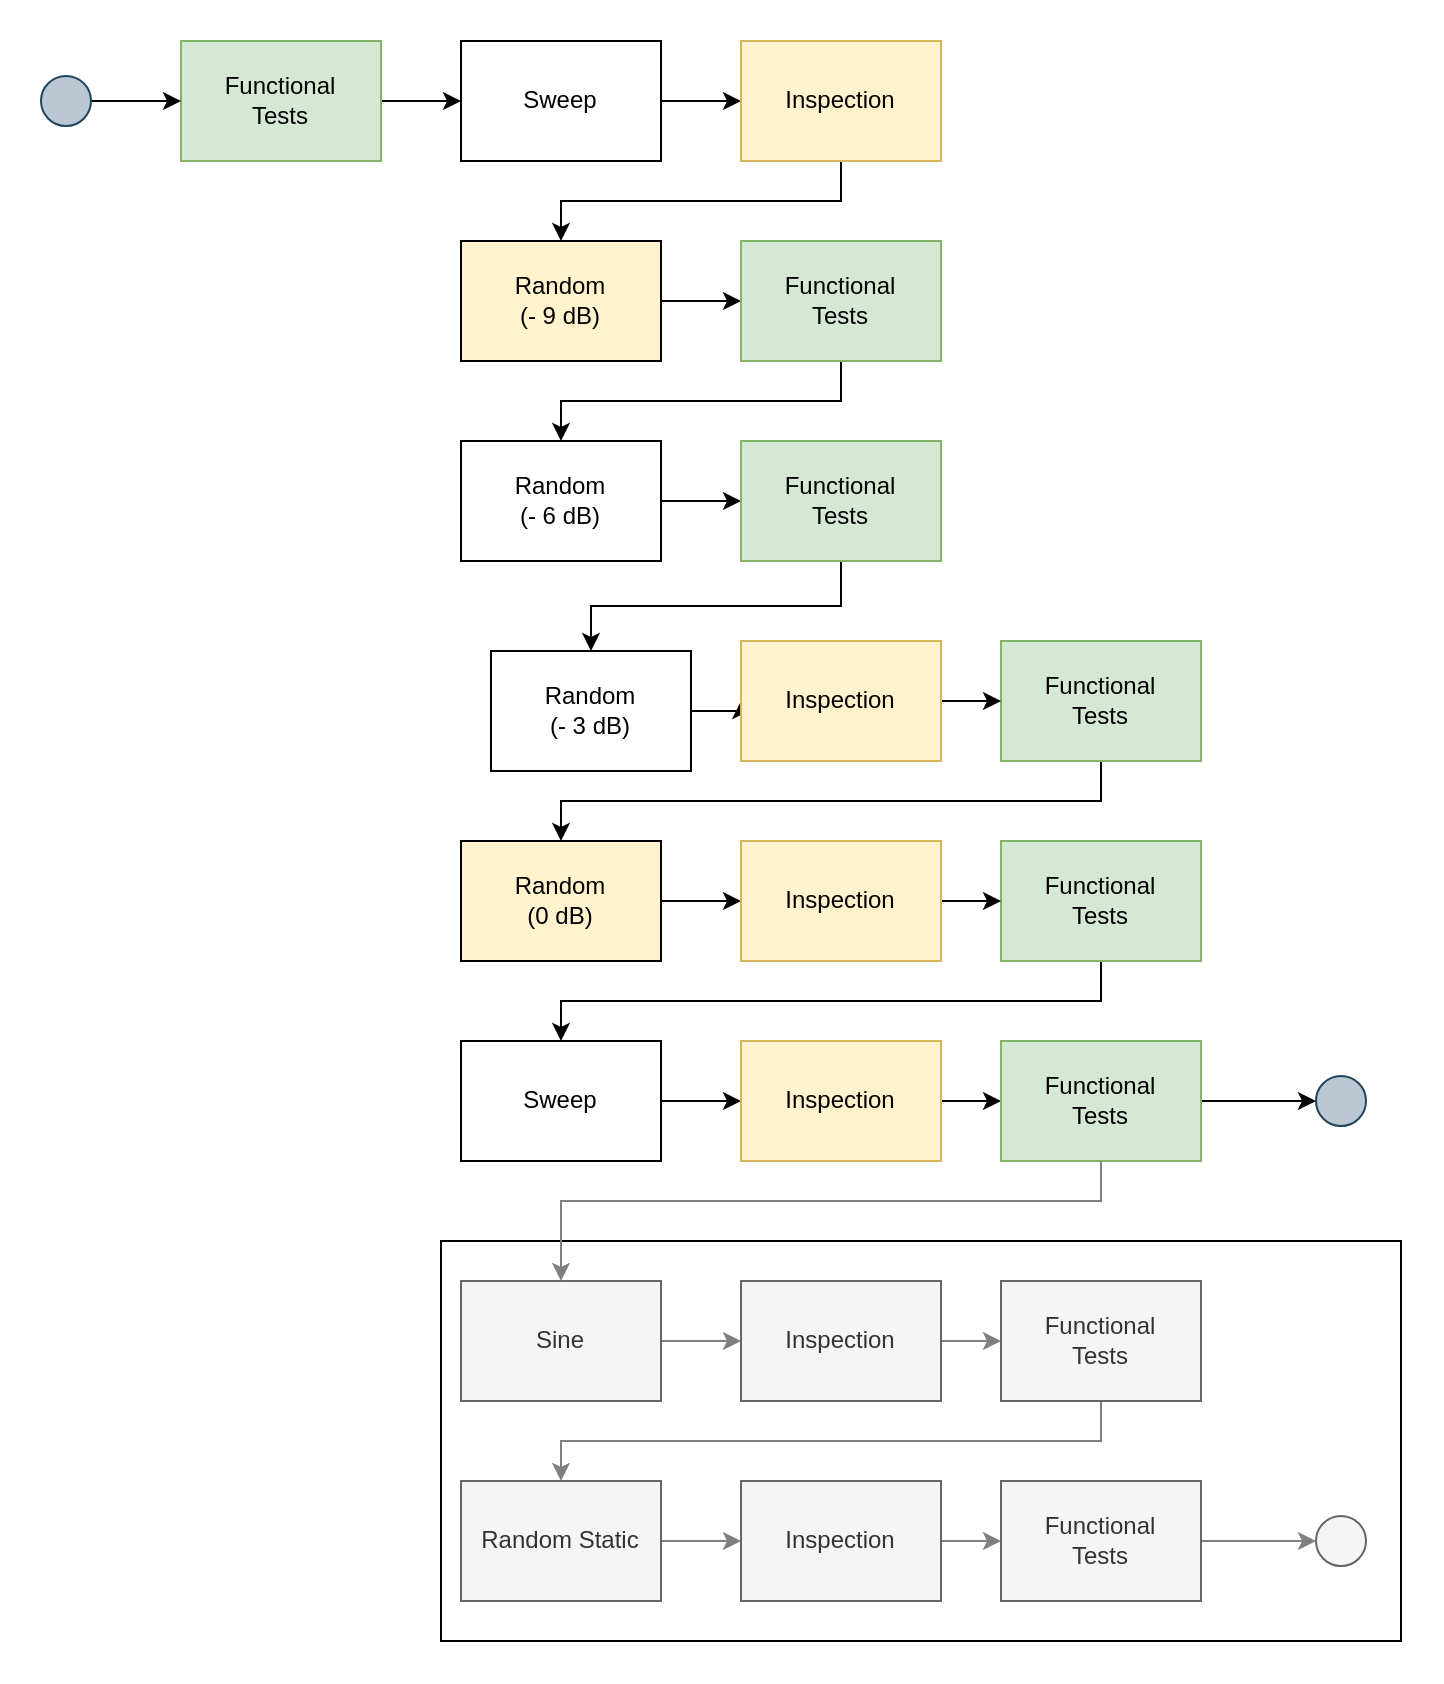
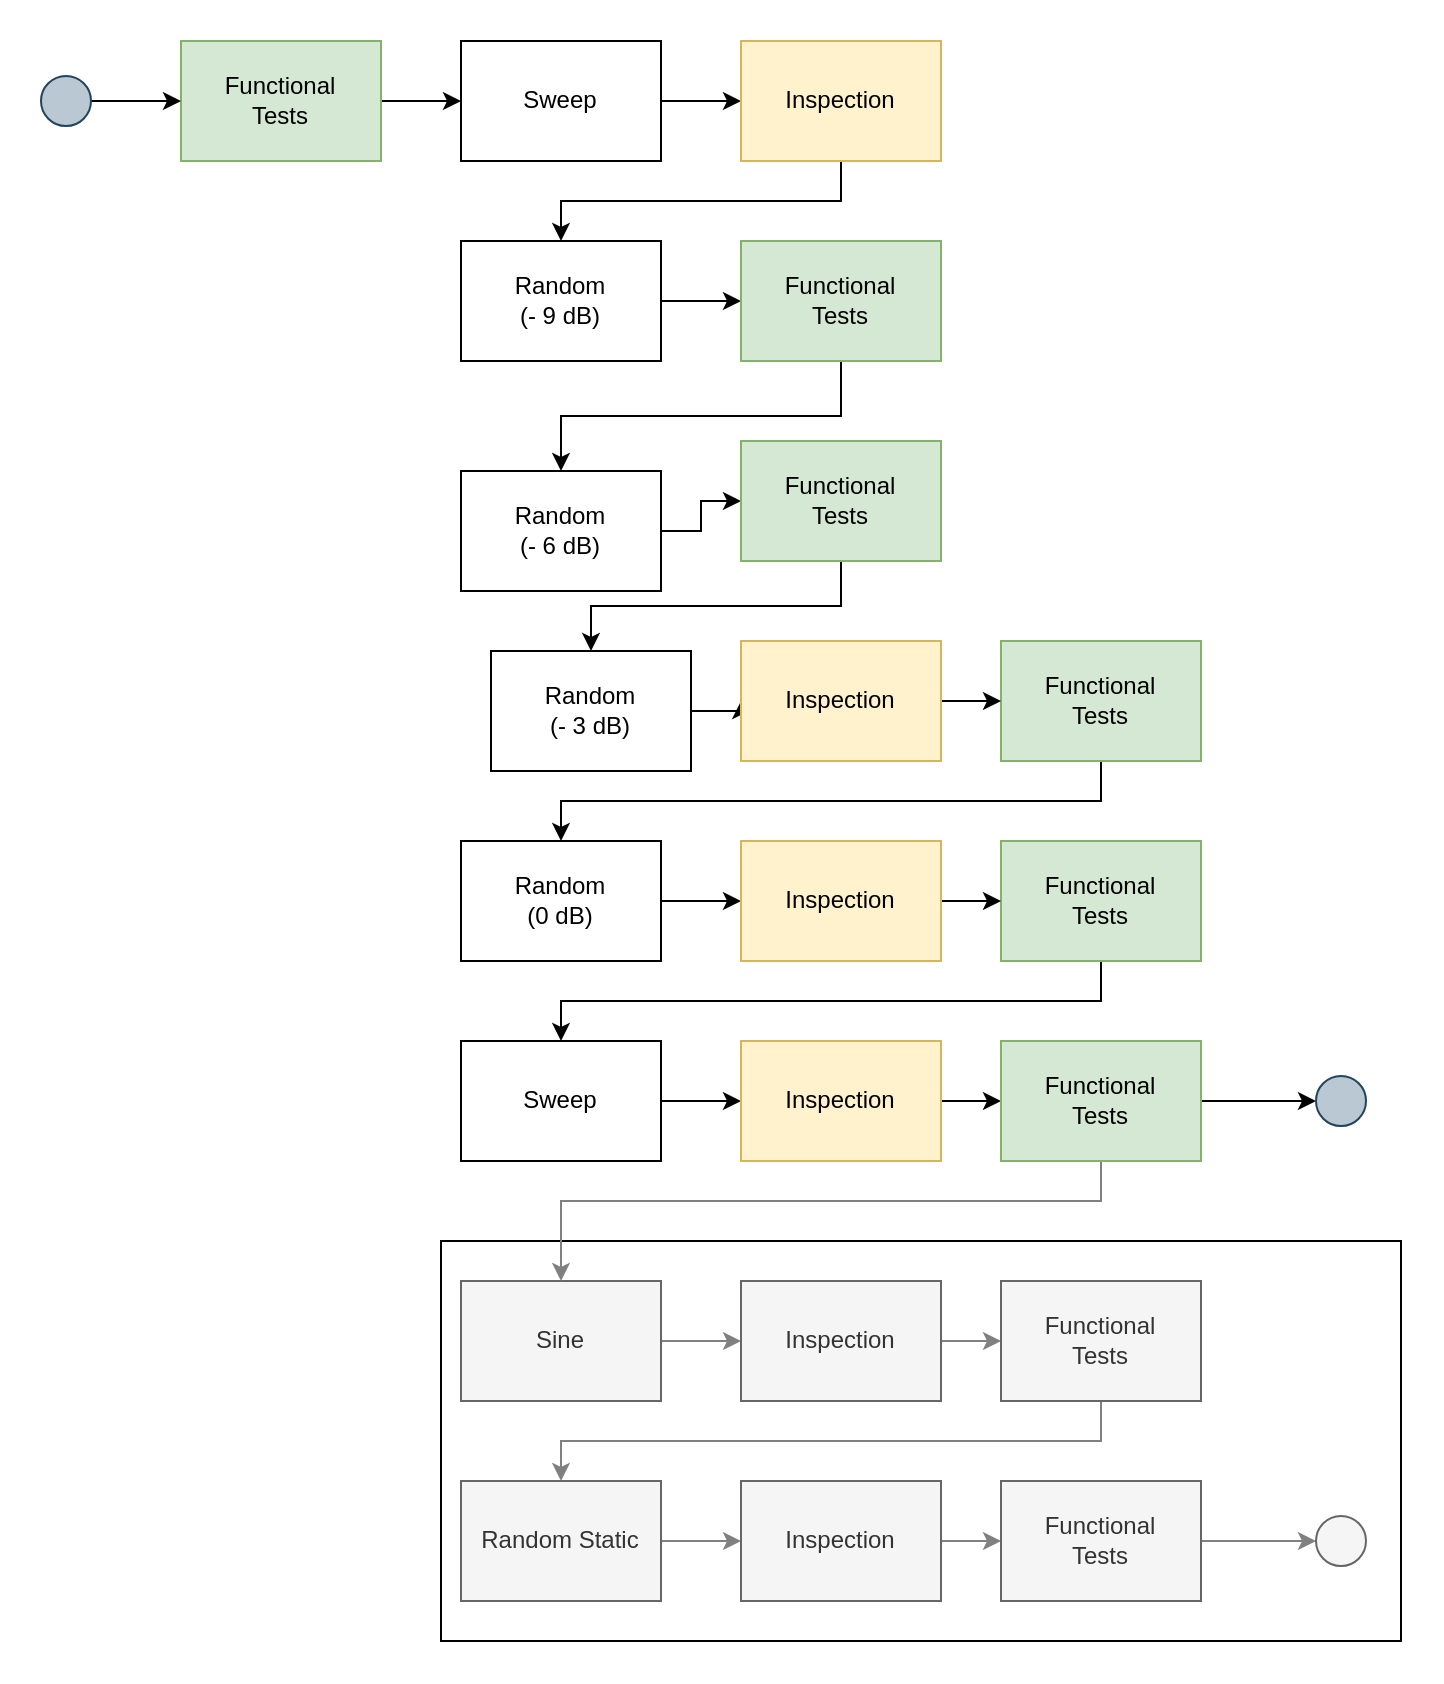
  <mxCell id="0" />
  <mxCell id="1" parent="0" />
  <mxCell id="2" value="" style="rounded=0;whiteSpace=wrap;html=1;" vertex="1" parent="1"><mxGeometry x="220" y="620" width="480" height="200" as="geometry" /></mxCell>
  <mxCell id="3" style="edgeStyle=orthogonalEdgeStyle;rounded=0;orthogonalLoop=1;jettySize=auto;html=1;exitX=1;exitY=0.5;exitDx=0;exitDy=0;entryX=0;entryY=0.5;entryDx=0;entryDy=0;" edge="1" parent="1" source="4" target="12"><mxGeometry relative="1" as="geometry" /></mxCell>
  <mxCell id="4" value="Sweep" style="rounded=0;whiteSpace=wrap;html=1;" vertex="1" parent="1"><mxGeometry x="230" y="20" width="100" height="60" as="geometry" /></mxCell>
  <mxCell id="5" style="edgeStyle=orthogonalEdgeStyle;rounded=0;orthogonalLoop=1;jettySize=auto;html=1;exitX=1;exitY=0.5;exitDx=0;exitDy=0;entryX=0;entryY=0.5;entryDx=0;entryDy=0;" edge="1" parent="1" source="6" target="8"><mxGeometry relative="1" as="geometry" /></mxCell>
- <mxCell id="6" value="Random &lt;br&gt;(- 9 dB)" style="rounded=0;whiteSpace=wrap;html=1;fillColor=#fff2cc;" vertex="1" parent="1"><mxGeometry x="230" y="120" width="100" height="60" as="geometry" /></mxCell>
+ <mxCell id="6" value="Random &lt;br&gt;(- 9 dB)" style="rounded=0;whiteSpace=wrap;html=1;" vertex="1" parent="1"><mxGeometry x="230" y="120" width="100" height="60" as="geometry" /></mxCell>
  <mxCell id="7" style="edgeStyle=orthogonalEdgeStyle;rounded=0;orthogonalLoop=1;jettySize=auto;html=1;exitX=0.5;exitY=1;exitDx=0;exitDy=0;entryX=0.5;entryY=0;entryDx=0;entryDy=0;" edge="1" parent="1" source="8" target="10"><mxGeometry relative="1" as="geometry" /></mxCell>
  <mxCell id="8" value="Functional&lt;br&gt;Tests" style="rounded=0;whiteSpace=wrap;html=1;fillColor=#d5e8d4;strokeColor=#82b366;" vertex="1" parent="1"><mxGeometry x="370" y="120" width="100" height="60" as="geometry" /></mxCell>
  <mxCell id="9" style="edgeStyle=orthogonalEdgeStyle;rounded=0;orthogonalLoop=1;jettySize=auto;html=1;exitX=1;exitY=0.5;exitDx=0;exitDy=0;" edge="1" parent="1" source="10" target="16"><mxGeometry relative="1" as="geometry" /></mxCell>
- <mxCell id="10" value="Random &lt;br&gt;(- 6 dB)" style="rounded=0;whiteSpace=wrap;html=1;" vertex="1" parent="1"><mxGeometry x="230" y="220" width="100" height="60" as="geometry" /></mxCell>
+ <mxCell id="10" value="Random &lt;br&gt;(- 6 dB)" style="rounded=0;whiteSpace=wrap;html=1;" vertex="1" parent="1"><mxGeometry x="230" y="235" width="100" height="60" as="geometry" /></mxCell>
  <mxCell id="11" style="edgeStyle=orthogonalEdgeStyle;rounded=0;orthogonalLoop=1;jettySize=auto;html=1;exitX=0.5;exitY=1;exitDx=0;exitDy=0;entryX=0.5;entryY=0;entryDx=0;entryDy=0;" edge="1" parent="1" source="12" target="6"><mxGeometry relative="1" as="geometry" /></mxCell>
  <mxCell id="12" value="Inspection" style="rounded=0;whiteSpace=wrap;html=1;fillColor=#fff2cc;strokeColor=#d6b656;" vertex="1" parent="1"><mxGeometry x="370" y="20" width="100" height="60" as="geometry" /></mxCell>
  <mxCell id="13" style="edgeStyle=orthogonalEdgeStyle;rounded=0;orthogonalLoop=1;jettySize=auto;html=1;exitX=1;exitY=0.5;exitDx=0;exitDy=0;" edge="1" parent="1" source="14" target="4"><mxGeometry relative="1" as="geometry" /></mxCell>
  <mxCell id="14" value="Functional&lt;br&gt;Tests" style="rounded=0;whiteSpace=wrap;html=1;fillColor=#d5e8d4;strokeColor=#82b366;" vertex="1" parent="1"><mxGeometry x="90" y="20" width="100" height="60" as="geometry" /></mxCell>
  <mxCell id="15" style="edgeStyle=orthogonalEdgeStyle;rounded=0;orthogonalLoop=1;jettySize=auto;html=1;exitX=0.5;exitY=1;exitDx=0;exitDy=0;entryX=0.5;entryY=0;entryDx=0;entryDy=0;" edge="1" parent="1" source="16" target="18"><mxGeometry relative="1" as="geometry" /></mxCell>
  <mxCell id="16" value="Functional&lt;br&gt;Tests" style="rounded=0;whiteSpace=wrap;html=1;fillColor=#d5e8d4;strokeColor=#82b366;" vertex="1" parent="1"><mxGeometry x="370" y="220" width="100" height="60" as="geometry" /></mxCell>
  <mxCell id="17" style="edgeStyle=orthogonalEdgeStyle;rounded=0;orthogonalLoop=1;jettySize=auto;html=1;exitX=1;exitY=0.5;exitDx=0;exitDy=0;entryX=0;entryY=0.5;entryDx=0;entryDy=0;" edge="1" parent="1" source="18" target="26"><mxGeometry relative="1" as="geometry" /></mxCell>
  <mxCell id="18" value="Random &lt;br&gt;(- 3 dB)" style="rounded=0;whiteSpace=wrap;html=1;" vertex="1" parent="1"><mxGeometry x="245" y="325" width="100" height="60" as="geometry" /></mxCell>
  <mxCell id="19" style="edgeStyle=orthogonalEdgeStyle;rounded=0;orthogonalLoop=1;jettySize=auto;html=1;exitX=0.5;exitY=1;exitDx=0;exitDy=0;entryX=0.5;entryY=0;entryDx=0;entryDy=0;" edge="1" parent="1" source="20" target="22"><mxGeometry relative="1" as="geometry" /></mxCell>
  <mxCell id="20" value="Functional&lt;br&gt;Tests" style="rounded=0;whiteSpace=wrap;html=1;fillColor=#d5e8d4;strokeColor=#82b366;" vertex="1" parent="1"><mxGeometry x="500" y="320" width="100" height="60" as="geometry" /></mxCell>
  <mxCell id="21" style="edgeStyle=orthogonalEdgeStyle;rounded=0;orthogonalLoop=1;jettySize=auto;html=1;exitX=1;exitY=0.5;exitDx=0;exitDy=0;entryX=0;entryY=0.5;entryDx=0;entryDy=0;" edge="1" parent="1" source="22" target="28"><mxGeometry relative="1" as="geometry" /></mxCell>
- <mxCell id="22" value="Random &lt;br&gt;(0 dB)" style="rounded=0;whiteSpace=wrap;html=1;fillColor=#fff2cc;" vertex="1" parent="1"><mxGeometry x="230" y="420" width="100" height="60" as="geometry" /></mxCell>
+ <mxCell id="22" value="Random &lt;br&gt;(0 dB)" style="rounded=0;whiteSpace=wrap;html=1;" vertex="1" parent="1"><mxGeometry x="230" y="420" width="100" height="60" as="geometry" /></mxCell>
  <mxCell id="23" style="edgeStyle=orthogonalEdgeStyle;rounded=0;orthogonalLoop=1;jettySize=auto;html=1;exitX=0.5;exitY=1;exitDx=0;exitDy=0;entryX=0.5;entryY=0;entryDx=0;entryDy=0;" edge="1" parent="1" source="24" target="30"><mxGeometry relative="1" as="geometry" /></mxCell>
  <mxCell id="24" value="Functional&lt;br&gt;Tests" style="rounded=0;whiteSpace=wrap;html=1;fillColor=#d5e8d4;strokeColor=#82b366;" vertex="1" parent="1"><mxGeometry x="500" y="420" width="100" height="60" as="geometry" /></mxCell>
  <mxCell id="25" value="" style="edgeStyle=orthogonalEdgeStyle;rounded=0;orthogonalLoop=1;jettySize=auto;html=1;" edge="1" parent="1" source="26" target="20"><mxGeometry relative="1" as="geometry" /></mxCell>
  <mxCell id="26" value="Inspection" style="rounded=0;whiteSpace=wrap;html=1;fillColor=#fff2cc;strokeColor=#d6b656;" vertex="1" parent="1"><mxGeometry x="370" y="320" width="100" height="60" as="geometry" /></mxCell>
  <mxCell id="27" style="edgeStyle=orthogonalEdgeStyle;rounded=0;orthogonalLoop=1;jettySize=auto;html=1;exitX=1;exitY=0.5;exitDx=0;exitDy=0;entryX=0;entryY=0.5;entryDx=0;entryDy=0;" edge="1" parent="1" source="28" target="24"><mxGeometry relative="1" as="geometry" /></mxCell>
  <mxCell id="28" value="Inspection" style="rounded=0;whiteSpace=wrap;html=1;fillColor=#fff2cc;strokeColor=#d6b656;" vertex="1" parent="1"><mxGeometry x="370" y="420" width="100" height="60" as="geometry" /></mxCell>
  <mxCell id="29" style="edgeStyle=orthogonalEdgeStyle;rounded=0;orthogonalLoop=1;jettySize=auto;html=1;exitX=1;exitY=0.5;exitDx=0;exitDy=0;entryX=0;entryY=0.5;entryDx=0;entryDy=0;" edge="1" parent="1" source="30" target="32"><mxGeometry relative="1" as="geometry" /></mxCell>
  <mxCell id="30" value="Sweep" style="rounded=0;whiteSpace=wrap;html=1;" vertex="1" parent="1"><mxGeometry x="230" y="520" width="100" height="60" as="geometry" /></mxCell>
  <mxCell id="31" style="edgeStyle=orthogonalEdgeStyle;rounded=0;orthogonalLoop=1;jettySize=auto;html=1;exitX=1;exitY=0.5;exitDx=0;exitDy=0;entryX=0;entryY=0.5;entryDx=0;entryDy=0;" edge="1" parent="1" source="32" target="37"><mxGeometry relative="1" as="geometry" /></mxCell>
  <mxCell id="32" value="Inspection" style="rounded=0;whiteSpace=wrap;html=1;fillColor=#fff2cc;strokeColor=#d6b656;" vertex="1" parent="1"><mxGeometry x="370" y="520" width="100" height="60" as="geometry" /></mxCell>
  <mxCell id="33" style="edgeStyle=orthogonalEdgeStyle;rounded=0;orthogonalLoop=1;jettySize=auto;html=1;exitX=1;exitY=0.5;exitDx=0;exitDy=0;entryX=0;entryY=0.5;entryDx=0;entryDy=0;strokeColor=#808080;" edge="1" parent="1" source="34" target="39"><mxGeometry relative="1" as="geometry" /></mxCell>
  <mxCell id="34" value="Sine" style="rounded=0;whiteSpace=wrap;html=1;fillColor=#f5f5f5;fontColor=#333333;strokeColor=#666666;" vertex="1" parent="1"><mxGeometry x="230" y="640" width="100" height="60" as="geometry" /></mxCell>
  <mxCell id="35" style="edgeStyle=orthogonalEdgeStyle;rounded=0;orthogonalLoop=1;jettySize=auto;html=1;exitX=0.5;exitY=1;exitDx=0;exitDy=0;strokeColor=#808080;" edge="1" parent="1" source="37" target="34"><mxGeometry relative="1" as="geometry"><Array as="points"><mxPoint x="550" y="600" /><mxPoint x="280" y="600" /></Array></mxGeometry></mxCell>
  <mxCell id="36" style="edgeStyle=orthogonalEdgeStyle;rounded=0;orthogonalLoop=1;jettySize=auto;html=1;exitX=1;exitY=0.5;exitDx=0;exitDy=0;entryX=0;entryY=0.5;entryDx=0;entryDy=0;" edge="1" parent="1" source="37" target="51"><mxGeometry relative="1" as="geometry" /></mxCell>
  <mxCell id="37" value="Functional&lt;br&gt;Tests" style="rounded=0;whiteSpace=wrap;html=1;fillColor=#d5e8d4;strokeColor=#82b366;" vertex="1" parent="1"><mxGeometry x="500" y="520" width="100" height="60" as="geometry" /></mxCell>
  <mxCell id="38" style="edgeStyle=orthogonalEdgeStyle;rounded=0;orthogonalLoop=1;jettySize=auto;html=1;exitX=1;exitY=0.5;exitDx=0;exitDy=0;entryX=0;entryY=0.5;entryDx=0;entryDy=0;strokeColor=#808080;" edge="1" parent="1" source="39" target="41"><mxGeometry relative="1" as="geometry" /></mxCell>
  <mxCell id="39" value="Inspection" style="rounded=0;whiteSpace=wrap;html=1;fillColor=#f5f5f5;strokeColor=#666666;fontColor=#333333;" vertex="1" parent="1"><mxGeometry x="370" y="640" width="100" height="60" as="geometry" /></mxCell>
  <mxCell id="40" style="edgeStyle=orthogonalEdgeStyle;rounded=0;orthogonalLoop=1;jettySize=auto;html=1;exitX=0.5;exitY=1;exitDx=0;exitDy=0;entryX=0.5;entryY=0;entryDx=0;entryDy=0;strokeColor=#808080;" edge="1" parent="1" source="41" target="43"><mxGeometry relative="1" as="geometry" /></mxCell>
  <mxCell id="41" value="Functional&lt;br&gt;Tests" style="rounded=0;whiteSpace=wrap;html=1;fillColor=#f5f5f5;strokeColor=#666666;fontColor=#333333;" vertex="1" parent="1"><mxGeometry x="500" y="640" width="100" height="60" as="geometry" /></mxCell>
  <mxCell id="42" style="edgeStyle=orthogonalEdgeStyle;rounded=0;orthogonalLoop=1;jettySize=auto;html=1;exitX=1;exitY=0.5;exitDx=0;exitDy=0;entryX=0;entryY=0.5;entryDx=0;entryDy=0;strokeColor=#808080;" edge="1" parent="1" source="43" target="45"><mxGeometry relative="1" as="geometry" /></mxCell>
  <mxCell id="43" value="Random Static" style="rounded=0;whiteSpace=wrap;html=1;fillColor=#f5f5f5;fontColor=#333333;strokeColor=#666666;" vertex="1" parent="1"><mxGeometry x="230" y="740" width="100" height="60" as="geometry" /></mxCell>
  <mxCell id="44" style="edgeStyle=orthogonalEdgeStyle;rounded=0;orthogonalLoop=1;jettySize=auto;html=1;exitX=1;exitY=0.5;exitDx=0;exitDy=0;entryX=0;entryY=0.5;entryDx=0;entryDy=0;strokeColor=#808080;" edge="1" parent="1" source="45" target="47"><mxGeometry relative="1" as="geometry" /></mxCell>
  <mxCell id="45" value="Inspection" style="rounded=0;whiteSpace=wrap;html=1;fillColor=#f5f5f5;strokeColor=#666666;fontColor=#333333;" vertex="1" parent="1"><mxGeometry x="370" y="740" width="100" height="60" as="geometry" /></mxCell>
  <mxCell id="46" style="edgeStyle=orthogonalEdgeStyle;rounded=0;orthogonalLoop=1;jettySize=auto;html=1;exitX=1;exitY=0.5;exitDx=0;exitDy=0;entryX=0;entryY=0.5;entryDx=0;entryDy=0;strokeColor=#808080;" edge="1" parent="1" source="47" target="50"><mxGeometry relative="1" as="geometry" /></mxCell>
  <mxCell id="47" value="Functional&lt;br&gt;Tests" style="rounded=0;whiteSpace=wrap;html=1;fillColor=#f5f5f5;strokeColor=#666666;fontColor=#333333;" vertex="1" parent="1"><mxGeometry x="500" y="740" width="100" height="60" as="geometry" /></mxCell>
  <mxCell id="48" style="edgeStyle=orthogonalEdgeStyle;rounded=0;orthogonalLoop=1;jettySize=auto;html=1;exitX=1;exitY=0.5;exitDx=0;exitDy=0;entryX=0;entryY=0.5;entryDx=0;entryDy=0;" edge="1" parent="1" source="49" target="14"><mxGeometry relative="1" as="geometry" /></mxCell>
  <mxCell id="49" value="" style="ellipse;whiteSpace=wrap;html=1;aspect=fixed;fillColor=#bac8d3;strokeColor=#23445d;" vertex="1" parent="1"><mxGeometry x="20" y="37.5" width="25" height="25" as="geometry" /></mxCell>
  <mxCell id="50" value="" style="ellipse;whiteSpace=wrap;html=1;aspect=fixed;fillColor=#f5f5f5;strokeColor=#666666;fontColor=#333333;" vertex="1" parent="1"><mxGeometry x="657.5" y="757.5" width="25" height="25" as="geometry" /></mxCell>
  <mxCell id="51" value="" style="ellipse;whiteSpace=wrap;html=1;aspect=fixed;fillColor=#bac8d3;strokeColor=#23445d;" vertex="1" parent="1"><mxGeometry x="657.5" y="537.5" width="25" height="25" as="geometry" /></mxCell>
